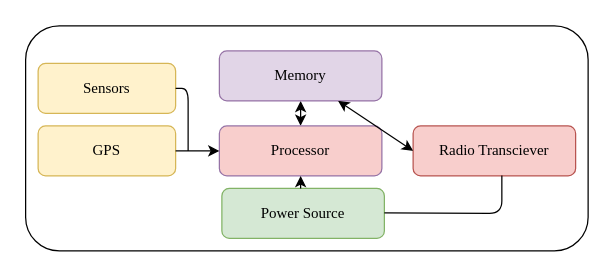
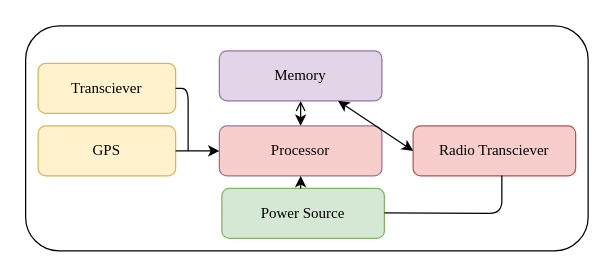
  <mxCell id="0" />
  <mxCell id="1" parent="0" />
  <mxCell id="2" value="" style="rounded=1;whiteSpace=wrap;html=1;fontFamily=Verdana;" vertex="1" parent="1"><mxGeometry x="20" y="20" width="450" height="180" as="geometry" /></mxCell>
- <mxCell id="3" value="Sensors" style="rounded=1;whiteSpace=wrap;html=1;fillColor=#fff2cc;strokeColor=#d6b656;fontFamily=Verdana;" parent="1" vertex="1"><mxGeometry x="30" y="50" width="110" height="40" as="geometry" /></mxCell>
- <mxCell id="4" style="edgeStyle=orthogonalEdgeStyle;rounded=0;orthogonalLoop=1;jettySize=auto;html=1;exitX=0.5;exitY=0;exitDx=0;exitDy=0;entryX=0.5;entryY=1;entryDx=0;entryDy=0;fontFamily=Verdana;startArrow=classic;startFill=1;" edge="1" parent="1" source="5" target="9"><mxGeometry relative="1" as="geometry" /></mxCell>
+ <mxCell id="3" value="Transciever" style="rounded=1;whiteSpace=wrap;html=1;fillColor=#fff2cc;strokeColor=#d6b656;fontFamily=Verdana;" parent="1" vertex="1"><mxGeometry x="30" y="50" width="110" height="40" as="geometry" /></mxCell>
+ <mxCell id="4" style="edgeStyle=orthogonalEdgeStyle;rounded=0;orthogonalLoop=1;jettySize=auto;html=1;exitX=0.5;exitY=0;exitDx=0;exitDy=0;entryX=0.5;entryY=1;entryDx=0;entryDy=0;fontFamily=Verdana;startArrow=classic;startFill=1;endArrow=open;" edge="1" parent="1" source="5" target="9"><mxGeometry relative="1" as="geometry" /></mxCell>
  <mxCell id="5" value="Processor" style="rounded=1;whiteSpace=wrap;html=1;fillColor=#f8cecc;strokeColor=#9673a6;fontFamily=Verdana;" parent="1" vertex="1"><mxGeometry x="175" y="100" width="130" height="40" as="geometry" /></mxCell>
  <mxCell id="6" value="Radio Transciever" style="rounded=1;whiteSpace=wrap;html=1;fillColor=#f8cecc;strokeColor=#b85450;fontFamily=Verdana;" parent="1" vertex="1"><mxGeometry x="330" y="100" width="130" height="40" as="geometry" /></mxCell>
  <mxCell id="7" value="Power Source" style="rounded=1;whiteSpace=wrap;html=1;fillColor=#d5e8d4;strokeColor=#82b366;fontFamily=Verdana;" parent="1" vertex="1"><mxGeometry x="177" y="150" width="130" height="40" as="geometry" /></mxCell>
  <mxCell id="8" value="GPS" style="rounded=1;whiteSpace=wrap;html=1;fillColor=#fff2cc;strokeColor=#d6b656;fontFamily=Verdana;" parent="1" vertex="1"><mxGeometry x="30" y="100" width="110" height="40" as="geometry" /></mxCell>
  <mxCell id="9" value="&lt;div&gt;Memory&lt;/div&gt;" style="rounded=1;whiteSpace=wrap;html=1;fillColor=#e1d5e7;strokeColor=#9673a6;fontFamily=Verdana;" vertex="1" parent="1"><mxGeometry x="175" y="40" width="130" height="40" as="geometry" /></mxCell>
  <mxCell id="10" value="" style="endArrow=classic;startArrow=classic;html=1;fontFamily=Verdana;exitX=0;exitY=0.5;exitDx=0;exitDy=0;" edge="1" parent="1" source="6" target="9"><mxGeometry width="50" height="50" relative="1" as="geometry"><mxPoint x="280" y="230" as="sourcePoint" /><mxPoint x="330" y="180" as="targetPoint" /></mxGeometry></mxCell>
  <mxCell id="11" value="" style="endArrow=classic;html=1;fontFamily=Verdana;exitX=1;exitY=0.5;exitDx=0;exitDy=0;entryX=0;entryY=0.5;entryDx=0;entryDy=0;" edge="1" parent="1" source="8" target="5"><mxGeometry width="50" height="50" relative="1" as="geometry"><mxPoint x="140" y="160" as="sourcePoint" /><mxPoint x="190" y="110" as="targetPoint" /></mxGeometry></mxCell>
  <mxCell id="12" value="" style="endArrow=none;html=1;fontFamily=Verdana;entryX=1;entryY=0.5;entryDx=0;entryDy=0;" edge="1" parent="1" target="3"><mxGeometry width="50" height="50" relative="1" as="geometry"><mxPoint x="150" y="120" as="sourcePoint" /><mxPoint x="190" y="50" as="targetPoint" /><Array as="points"><mxPoint x="150" y="70" /></Array></mxGeometry></mxCell>
  <mxCell id="13" value="" style="endArrow=none;html=1;fontFamily=Verdana;exitX=0.149;exitY=0.833;exitDx=0;exitDy=0;exitPerimeter=0;entryX=0.546;entryY=0.991;entryDx=0;entryDy=0;entryPerimeter=0;" edge="1" parent="1" target="6"><mxGeometry width="50" height="50" relative="1" as="geometry"><mxPoint x="307" y="169.66" as="sourcePoint" /><mxPoint x="393.97" y="169.72" as="targetPoint" /><Array as="points"><mxPoint x="401" y="170" /></Array></mxGeometry></mxCell>
  <mxCell id="14" value="" style="endArrow=classic;html=1;fontFamily=Verdana;entryX=0.5;entryY=1;entryDx=0;entryDy=0;" edge="1" parent="1" target="5"><mxGeometry width="50" height="50" relative="1" as="geometry"><mxPoint x="240" y="150" as="sourcePoint" /><mxPoint x="185" y="130" as="targetPoint" /></mxGeometry></mxCell>
